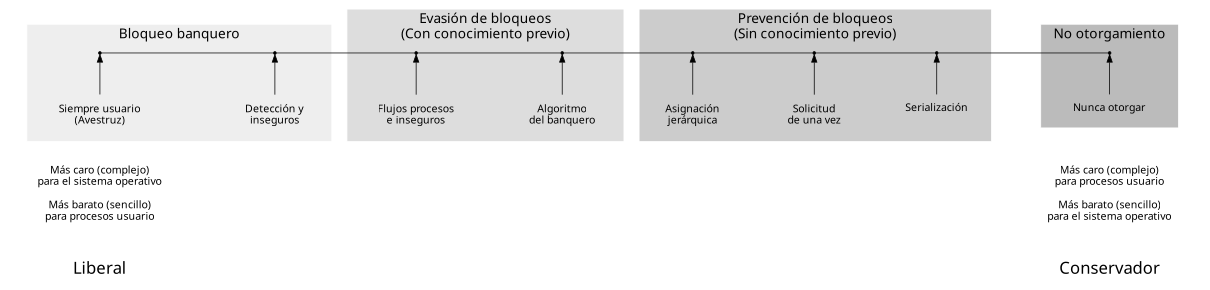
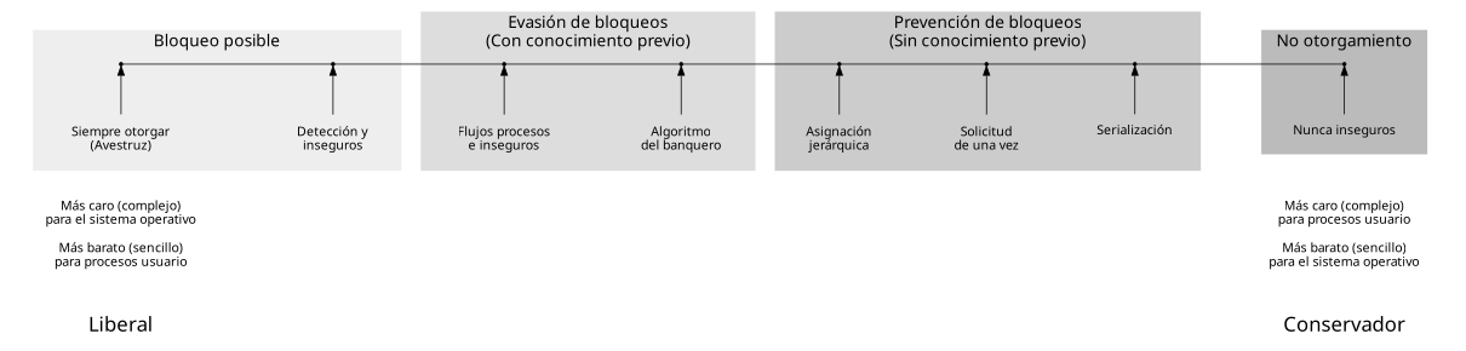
  digraph {
    color=white
    fontname="Noto Sans"
    rankdir=LR
    node [fontname="Noto Sans"]
    edge [fontname="Noto Sans"]
    n1 [color=white label="Más caro (complejo)\npara el sistema operativo\n\nMás barato (sencillo)\npara procesos usuario"]
    n2 [color=white fontsize=22 label=Liberal]
    n3 [color=white label="Más caro (complejo)\npara procesos usuario\n\nMás barato (sencillo)\npara el sistema operativo"]
    n4 [color=white fontsize=22 label=Conservador]
    r0 [shape=point]
-   n6 [color="#eeeeee" label="Siempre usuario\n(Avestruz)"]
+   n6 [color="#eeeeee" label="Siempre otorgar\n(Avestruz)"]
    r1 [shape=point]
    n8 [color="#eeeeee" label="Detección y\ninseguros"]
    r2 [shape=point]
    n10 [color="#dddddd" label="Flujos procesos\ne inseguros"]
    r3 [shape=point]
    n12 [color="#dddddd" label="Algoritmo\ndel banquero"]
    r4 [shape=point]
    n14 [color="#cccccc" label="Asignación\njerárquica"]
    r5 [shape=point]
    n16 [color="#cccccc" label="Solicitud\nde una vez"]
    r6 [shape=point]
    n18 [color="#cccccc" label="Serialización"]
    r7 [shape=point]
-   n20 [color="#bbbbbb" label="Nunca otorgar"]
+   n20 [color="#bbbbbb" label="Nunca inseguros"]
    subgraph sub_1 {
      rank=same
      n1
      n2
    }
    subgraph sub_2 {
      rank=same
      n3
      n4
    }
    subgraph cluster_3 {
      bgcolor="#eeeeee"
      fontsize=18
-     label="Bloqueo banquero"
+     label="Bloqueo posible"
      subgraph sub_4 {
        bgcolor="#eeeeee"
        fontsize=18
        label="Bloqueo posible"
        rank=same
        r0
        n6
      }
      subgraph sub_5 {
        bgcolor="#eeeeee"
        fontsize=18
        label="Bloqueo posible"
        rank=same
        r1
        n8
      }
    }
    subgraph cluster_6 {
      bgcolor="#dddddd"
      fontsize=18
      label="Evasión de bloqueos\n(Con conocimiento previo)"
      subgraph sub_7 {
        bgcolor="#dddddd"
        fontsize=18
        label="Evasión de bloqueos\n(Con conocimiento previo)"
        rank=same
        r2
        n10
      }
      subgraph sub_8 {
        bgcolor="#dddddd"
        fontsize=18
        label="Evasión de bloqueos\n(Con conocimiento previo)"
        rank=same
        r3
        n12
      }
    }
    subgraph cluster_9 {
      bgcolor="#cccccc"
      fontsize=18
      label="Prevención de bloqueos\n(Sin conocimiento previo)"
      subgraph sub_10 {
        bgcolor="#cccccc"
        fontsize=18
        label="Prevención de bloqueos\n(Sin conocimiento previo)"
        rank=same
        r4
        n14
      }
      subgraph sub_11 {
        bgcolor="#cccccc"
        fontsize=18
        label="Prevención de bloqueos\n(Sin conocimiento previo)"
        rank=same
        r5
        n16
      }
      subgraph sub_12 {
        bgcolor="#cccccc"
        fontsize=18
        label="Prevención de bloqueos\n(Sin conocimiento previo)"
        rank=same
        r6
        n18
      }
    }
    subgraph cluster_13 {
      bgcolor="#bbbbbb"
      fontsize=18
      label="No otorgamiento"
      subgraph sub_14 {
        bgcolor="#bbbbbb"
        fontsize=18
        label="No otorgamiento"
        rank=same
        r7
        n20
      }
    }
    n1 -> n2 [style=invis]
    n2 -> n4 [minlen=7 style=invis]
    n3 -> n4 [style=invis]
    r0 -> r1 [arrowhead=none weight=4]
    n6 -> r0 [minlen=3]
    r1 -> r2 [arrowhead=none weight=4]
    n8 -> r1 [minlen=3]
    r2 -> r3 [arrowhead=none weight=4]
    n10 -> r2 [minlen=3]
    r3 -> r4 [arrowhead=none weight=4]
    n12 -> r3 [minlen=3]
    r4 -> r5 [arrowhead=none weight=4]
    n14 -> r4 [minlen=3]
    r5 -> r6 [arrowhead=none weight=4]
    n16 -> r5 [minlen=3]
    r6 -> r7 [arrowhead=none weight=4]
    n18 -> r6 [minlen=3]
    n20 -> r7 [minlen=3]
  }
